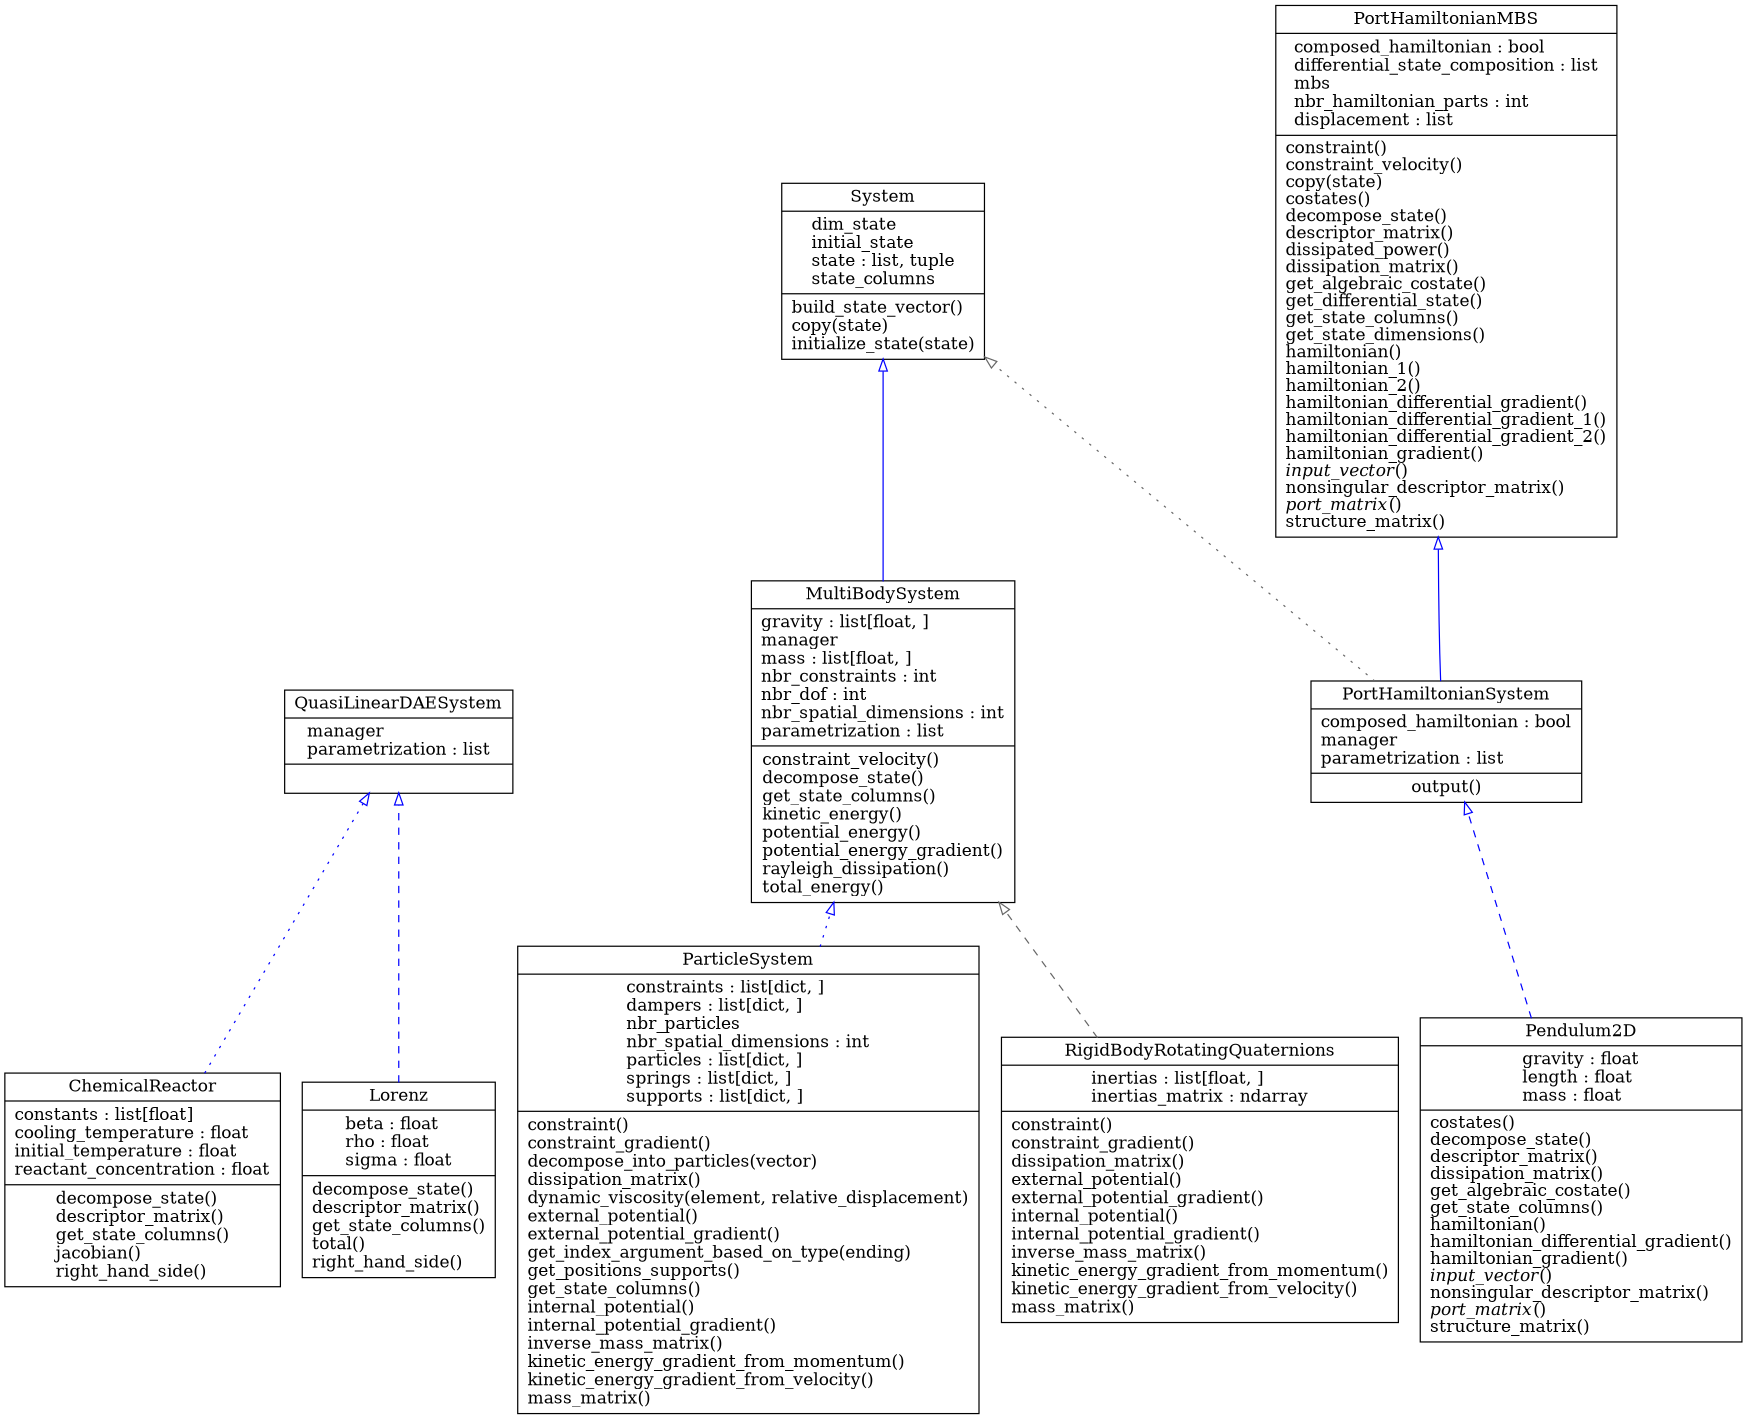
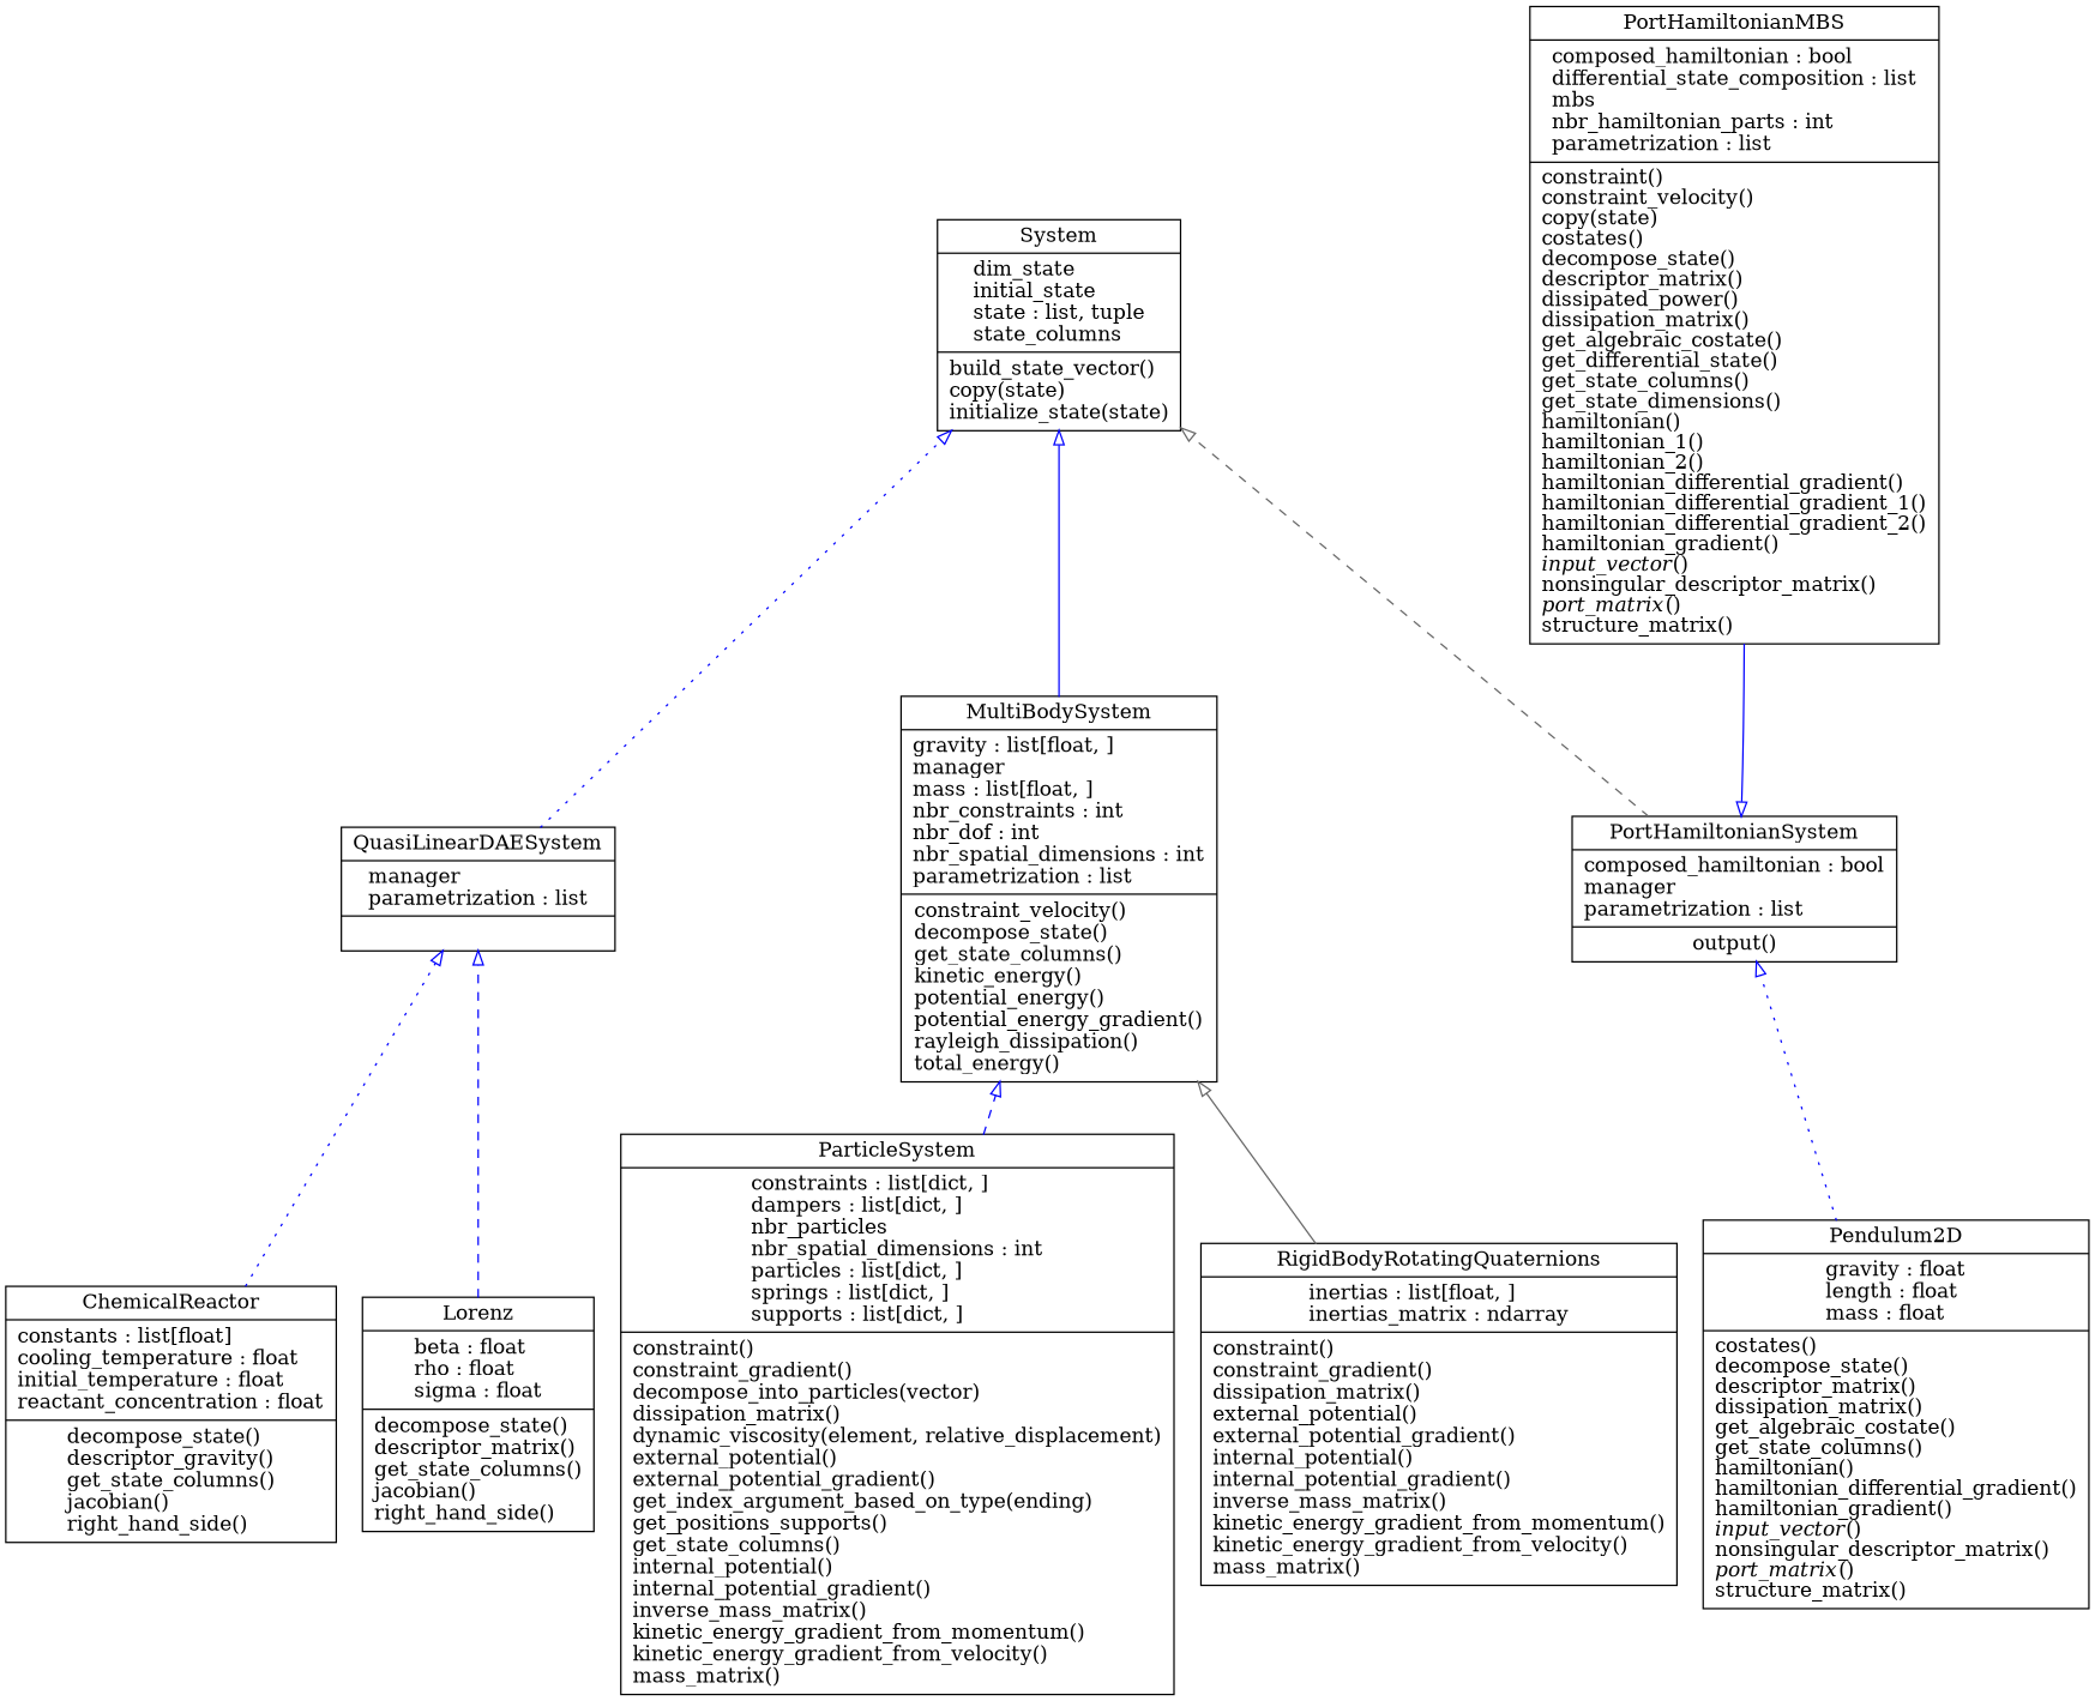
  digraph {
    rankdir=BT
    node [color=black fontcolor=black shape=record style=solid]
    edge [arrowhead=empty arrowtail=none color=blue style=dotted]
-   n1 [label=<{ChemicalReactor|constants : list[float]<br ALIGN="LEFT"/>cooling_temperature : float<br ALIGN="LEFT"/>initial_temperature : float<br ALIGN="LEFT"/>reactant_concentration : float<br ALIGN="LEFT"/>|decompose_state()<br ALIGN="LEFT"/>descriptor_matrix()<br ALIGN="LEFT"/>get_state_columns()<br ALIGN="LEFT"/>jacobian()<br ALIGN="LEFT"/>right_hand_side()<br ALIGN="LEFT"/>}>]
+   n1 [label=<{ChemicalReactor|constants : list[float]<br ALIGN="LEFT"/>cooling_temperature : float<br ALIGN="LEFT"/>initial_temperature : float<br ALIGN="LEFT"/>reactant_concentration : float<br ALIGN="LEFT"/>|decompose_state()<br ALIGN="LEFT"/>descriptor_gravity()<br ALIGN="LEFT"/>get_state_columns()<br ALIGN="LEFT"/>jacobian()<br ALIGN="LEFT"/>right_hand_side()<br ALIGN="LEFT"/>}>]
    n2 [label=<{QuasiLinearDAESystem|manager<br ALIGN="LEFT"/>parametrization : list<br ALIGN="LEFT"/>|}>]
    n3 [label=<{System|dim_state<br ALIGN="LEFT"/>initial_state<br ALIGN="LEFT"/>state : list, tuple<br ALIGN="LEFT"/>state_columns<br ALIGN="LEFT"/>|build_state_vector()<br ALIGN="LEFT"/>copy(state)<br ALIGN="LEFT"/>initialize_state(state)<br ALIGN="LEFT"/>}>]
-   n4 [label=<{Lorenz|beta : float<br ALIGN="LEFT"/>rho : float<br ALIGN="LEFT"/>sigma : float<br ALIGN="LEFT"/>|decompose_state()<br ALIGN="LEFT"/>descriptor_matrix()<br ALIGN="LEFT"/>get_state_columns()<br ALIGN="LEFT"/>total()<br ALIGN="LEFT"/>right_hand_side()<br ALIGN="LEFT"/>}>]
+   n4 [label=<{Lorenz|beta : float<br ALIGN="LEFT"/>rho : float<br ALIGN="LEFT"/>sigma : float<br ALIGN="LEFT"/>|decompose_state()<br ALIGN="LEFT"/>descriptor_matrix()<br ALIGN="LEFT"/>get_state_columns()<br ALIGN="LEFT"/>jacobian()<br ALIGN="LEFT"/>right_hand_side()<br ALIGN="LEFT"/>}>]
    n5 [label=<{MultiBodySystem|gravity : list[float, ]<br ALIGN="LEFT"/>manager<br ALIGN="LEFT"/>mass : list[float, ]<br ALIGN="LEFT"/>nbr_constraints : int<br ALIGN="LEFT"/>nbr_dof : int<br ALIGN="LEFT"/>nbr_spatial_dimensions : int<br ALIGN="LEFT"/>parametrization : list<br ALIGN="LEFT"/>|constraint_velocity()<br ALIGN="LEFT"/>decompose_state()<br ALIGN="LEFT"/>get_state_columns()<br ALIGN="LEFT"/>kinetic_energy()<br ALIGN="LEFT"/>potential_energy()<br ALIGN="LEFT"/>potential_energy_gradient()<br ALIGN="LEFT"/>rayleigh_dissipation()<br ALIGN="LEFT"/>total_energy()<br ALIGN="LEFT"/>}>]
    n6 [label=<{ParticleSystem|constraints : list[dict, ]<br ALIGN="LEFT"/>dampers : list[dict, ]<br ALIGN="LEFT"/>nbr_particles<br ALIGN="LEFT"/>nbr_spatial_dimensions : int<br ALIGN="LEFT"/>particles : list[dict, ]<br ALIGN="LEFT"/>springs : list[dict, ]<br ALIGN="LEFT"/>supports : list[dict, ]<br ALIGN="LEFT"/>|constraint()<br ALIGN="LEFT"/>constraint_gradient()<br ALIGN="LEFT"/>decompose_into_particles(vector)<br ALIGN="LEFT"/>dissipation_matrix()<br ALIGN="LEFT"/>dynamic_viscosity(element, relative_displacement)<br ALIGN="LEFT"/>external_potential()<br ALIGN="LEFT"/>external_potential_gradient()<br ALIGN="LEFT"/>get_index_argument_based_on_type(ending)<br ALIGN="LEFT"/>get_positions_supports()<br ALIGN="LEFT"/>get_state_columns()<br ALIGN="LEFT"/>internal_potential()<br ALIGN="LEFT"/>internal_potential_gradient()<br ALIGN="LEFT"/>inverse_mass_matrix()<br ALIGN="LEFT"/>kinetic_energy_gradient_from_momentum()<br ALIGN="LEFT"/>kinetic_energy_gradient_from_velocity()<br ALIGN="LEFT"/>mass_matrix()<br ALIGN="LEFT"/>}>]
    n7 [label=<{Pendulum2D|gravity : float<br ALIGN="LEFT"/>length : float<br ALIGN="LEFT"/>mass : float<br ALIGN="LEFT"/>|costates()<br ALIGN="LEFT"/>decompose_state()<br ALIGN="LEFT"/>descriptor_matrix()<br ALIGN="LEFT"/>dissipation_matrix()<br ALIGN="LEFT"/>get_algebraic_costate()<br ALIGN="LEFT"/>get_state_columns()<br ALIGN="LEFT"/>hamiltonian()<br ALIGN="LEFT"/>hamiltonian_differential_gradient()<br ALIGN="LEFT"/>hamiltonian_gradient()<br ALIGN="LEFT"/><I>input_vector</I>()<br ALIGN="LEFT"/>nonsingular_descriptor_matrix()<br ALIGN="LEFT"/><I>port_matrix</I>()<br ALIGN="LEFT"/>structure_matrix()<br ALIGN="LEFT"/>}>]
    n8 [label=<{PortHamiltonianSystem|composed_hamiltonian : bool<br ALIGN="LEFT"/>manager<br ALIGN="LEFT"/>parametrization : list<br ALIGN="LEFT"/>|output()<br ALIGN="LEFT"/>}>]
-   n9 [label=<{PortHamiltonianMBS|composed_hamiltonian : bool<br ALIGN="LEFT"/>differential_state_composition : list<br ALIGN="LEFT"/>mbs<br ALIGN="LEFT"/>nbr_hamiltonian_parts : int<br ALIGN="LEFT"/>displacement : list<br ALIGN="LEFT"/>|constraint()<br ALIGN="LEFT"/>constraint_velocity()<br ALIGN="LEFT"/>copy(state)<br ALIGN="LEFT"/>costates()<br ALIGN="LEFT"/>decompose_state()<br ALIGN="LEFT"/>descriptor_matrix()<br ALIGN="LEFT"/>dissipated_power()<br ALIGN="LEFT"/>dissipation_matrix()<br ALIGN="LEFT"/>get_algebraic_costate()<br ALIGN="LEFT"/>get_differential_state()<br ALIGN="LEFT"/>get_state_columns()<br ALIGN="LEFT"/>get_state_dimensions()<br ALIGN="LEFT"/>hamiltonian()<br ALIGN="LEFT"/>hamiltonian_1()<br ALIGN="LEFT"/>hamiltonian_2()<br ALIGN="LEFT"/>hamiltonian_differential_gradient()<br ALIGN="LEFT"/>hamiltonian_differential_gradient_1()<br ALIGN="LEFT"/>hamiltonian_differential_gradient_2()<br ALIGN="LEFT"/>hamiltonian_gradient()<br ALIGN="LEFT"/><I>input_vector</I>()<br ALIGN="LEFT"/>nonsingular_descriptor_matrix()<br ALIGN="LEFT"/><I>port_matrix</I>()<br ALIGN="LEFT"/>structure_matrix()<br ALIGN="LEFT"/>}>]
+   n9 [label=<{PortHamiltonianMBS|composed_hamiltonian : bool<br ALIGN="LEFT"/>differential_state_composition : list<br ALIGN="LEFT"/>mbs<br ALIGN="LEFT"/>nbr_hamiltonian_parts : int<br ALIGN="LEFT"/>parametrization : list<br ALIGN="LEFT"/>|constraint()<br ALIGN="LEFT"/>constraint_velocity()<br ALIGN="LEFT"/>copy(state)<br ALIGN="LEFT"/>costates()<br ALIGN="LEFT"/>decompose_state()<br ALIGN="LEFT"/>descriptor_matrix()<br ALIGN="LEFT"/>dissipated_power()<br ALIGN="LEFT"/>dissipation_matrix()<br ALIGN="LEFT"/>get_algebraic_costate()<br ALIGN="LEFT"/>get_differential_state()<br ALIGN="LEFT"/>get_state_columns()<br ALIGN="LEFT"/>get_state_dimensions()<br ALIGN="LEFT"/>hamiltonian()<br ALIGN="LEFT"/>hamiltonian_1()<br ALIGN="LEFT"/>hamiltonian_2()<br ALIGN="LEFT"/>hamiltonian_differential_gradient()<br ALIGN="LEFT"/>hamiltonian_differential_gradient_1()<br ALIGN="LEFT"/>hamiltonian_differential_gradient_2()<br ALIGN="LEFT"/>hamiltonian_gradient()<br ALIGN="LEFT"/><I>input_vector</I>()<br ALIGN="LEFT"/>nonsingular_descriptor_matrix()<br ALIGN="LEFT"/><I>port_matrix</I>()<br ALIGN="LEFT"/>structure_matrix()<br ALIGN="LEFT"/>}>]
    n10 [label=<{RigidBodyRotatingQuaternions|inertias : list[float, ]<br ALIGN="LEFT"/>inertias_matrix : ndarray<br ALIGN="LEFT"/>|constraint()<br ALIGN="LEFT"/>constraint_gradient()<br ALIGN="LEFT"/>dissipation_matrix()<br ALIGN="LEFT"/>external_potential()<br ALIGN="LEFT"/>external_potential_gradient()<br ALIGN="LEFT"/>internal_potential()<br ALIGN="LEFT"/>internal_potential_gradient()<br ALIGN="LEFT"/>inverse_mass_matrix()<br ALIGN="LEFT"/>kinetic_energy_gradient_from_momentum()<br ALIGN="LEFT"/>kinetic_energy_gradient_from_velocity()<br ALIGN="LEFT"/>mass_matrix()<br ALIGN="LEFT"/>}>]
    n1 -> n2
+   n2 -> n3
    n4 -> n2 [style=dashed]
    n5 -> n3 [style=solid]
-   n6 -> n5
-   n7 -> n8 [style=dashed]
-   n8 -> n3 [color=gray40]
-   n8 -> n9 [style=solid]
-   n10 -> n5 [color=gray40 style=dashed]
+   n6 -> n5 [style=dashed]
+   n7 -> n8
+   n8 -> n3 [color=gray40 style=dashed]
+   n9 -> n8 [style=solid]
+   n10 -> n5 [color=gray40 style=solid]
  }
